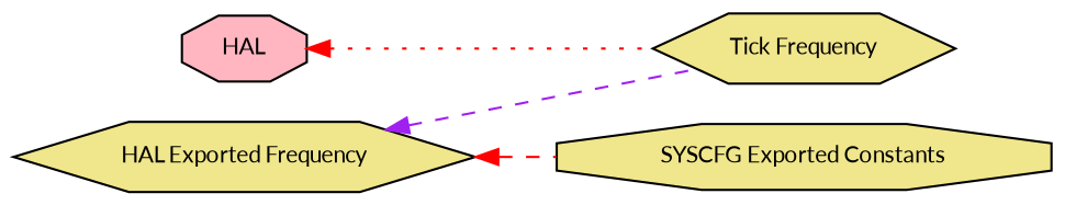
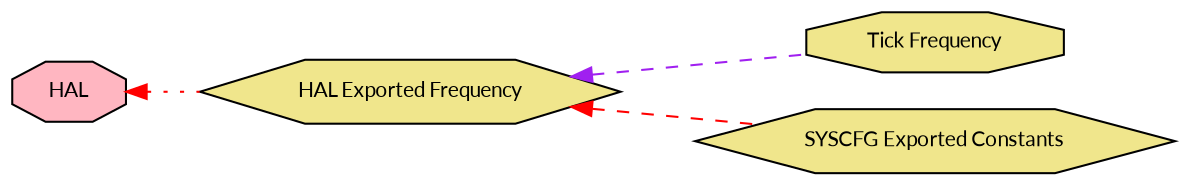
  digraph {
    fontname=Lato
    rankdir=LR
    node [color=black fillcolor=khaki fontname=Lato fontsize=10 shape=octagon style=filled]
    edge [color=red dir=back fontname=Lato fontsize=10 labelfontname=Helvetica labelfontsize=10 shape=plaintext style=dashed]
    n1 [fillcolor=lightpink height=0.2 label=HAL width=0.4]
    n2 [fontcolor=black height=0.2 label="HAL Exported Frequency" shape=hexagon width=0.4]
-   n3 [height=0.2 label="Tick Frequency" shape=hexagon width=0.4]
-   n4 [height=0.2 label="SYSCFG Exported Constants" width=0.4]
-   n1 -> n3 [style=dotted]
+   n3 [height=0.2 label="Tick Frequency" width=0.4]
+   n4 [height=0.2 label="SYSCFG Exported Constants" shape=hexagon width=0.4]
+   n1 -> n2 [style=dotted]
    n2 -> n3 [color=purple]
    n2 -> n4
  }
